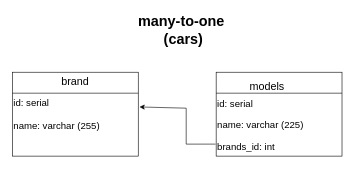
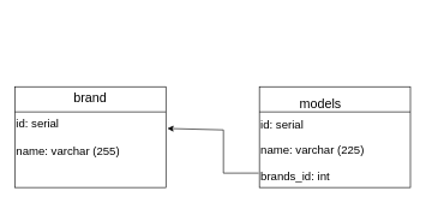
  <mxCell id="0" />
  <mxCell id="1" parent="0" />
  <mxCell id="2" value="&lt;font size=&quot;3&quot;&gt;id: serial&lt;br&gt;&lt;br&gt;name: varchar (255)&lt;br&gt;&lt;/font&gt;" style="rounded=0;whiteSpace=wrap;html=1;align=left;" parent="1" vertex="1"><mxGeometry x="20" y="120" width="210" height="140" as="geometry" /></mxCell>
  <mxCell id="3" value="&lt;span style=&quot;font-size: medium;&quot;&gt;&lt;br&gt;&lt;br&gt;id: serial&lt;/span&gt;&lt;br style=&quot;font-size: medium;&quot;&gt;&lt;br style=&quot;font-size: medium;&quot;&gt;&lt;span style=&quot;font-size: medium;&quot;&gt;name: varchar (225)&lt;br&gt;&lt;br&gt;brands_id: int&lt;br&gt;&lt;/span&gt;" style="rounded=0;whiteSpace=wrap;html=1;align=left;" parent="1" vertex="1"><mxGeometry x="360" y="120" width="210" height="140" as="geometry" /></mxCell>
  <mxCell id="4" value="" style="endArrow=none;html=1;rounded=0;exitX=0;exitY=0.25;exitDx=0;exitDy=0;entryX=1;entryY=0.25;entryDx=0;entryDy=0;" parent="1" source="2" target="2" edge="1"><mxGeometry width="50" height="50" relative="1" as="geometry"><mxPoint x="40" y="210" as="sourcePoint" /><mxPoint x="90" y="160" as="targetPoint" /></mxGeometry></mxCell>
  <mxCell id="5" value="" style="endArrow=none;html=1;rounded=0;exitX=0;exitY=0.25;exitDx=0;exitDy=0;entryX=1;entryY=0.25;entryDx=0;entryDy=0;" parent="1" source="3" target="3" edge="1"><mxGeometry width="50" height="50" relative="1" as="geometry"><mxPoint x="370" y="380" as="sourcePoint" /><mxPoint x="420" y="330" as="targetPoint" /></mxGeometry></mxCell>
  <mxCell id="6" value="&lt;font style=&quot;font-size: 18px;&quot;&gt;brand&lt;/font&gt;" style="text;html=1;strokeColor=none;fillColor=none;align=center;verticalAlign=middle;whiteSpace=wrap;rounded=0;" parent="1" vertex="1"><mxGeometry x="45" y="120" width="160" height="30" as="geometry" /></mxCell>
  <mxCell id="7" value="models" style="text;html=1;strokeColor=none;fillColor=none;align=center;verticalAlign=middle;whiteSpace=wrap;rounded=0;fontSize=18;" parent="1" vertex="1"><mxGeometry x="415" y="130" width="60" height="30" as="geometry" /></mxCell>
- <mxCell id="8" value="&lt;font style=&quot;font-size: 24px;&quot;&gt;&lt;b&gt;many-to-one&amp;nbsp;&lt;br&gt;(cars)&lt;br&gt;&lt;/b&gt;&lt;/font&gt;" style="text;html=1;align=center;verticalAlign=middle;resizable=0;points=[];autosize=1;strokeColor=none;fillColor=none;fontSize=18;" parent="1" vertex="1"><mxGeometry x="220" y="20" width="170" height="60" as="geometry" /></mxCell>
  <mxCell id="9" value="" style="endArrow=classic;html=1;rounded=0;fontSize=18;entryX=1.01;entryY=0.414;entryDx=0;entryDy=0;entryPerimeter=0;exitX=-0.005;exitY=0.857;exitDx=0;exitDy=0;exitPerimeter=0;" parent="1" source="3" target="2" edge="1"><mxGeometry width="50" height="50" relative="1" as="geometry"><mxPoint x="310" y="180" as="sourcePoint" /><mxPoint x="360" y="130" as="targetPoint" /><Array as="points"><mxPoint x="310" y="240" /><mxPoint x="310" y="180" /></Array></mxGeometry></mxCell>
